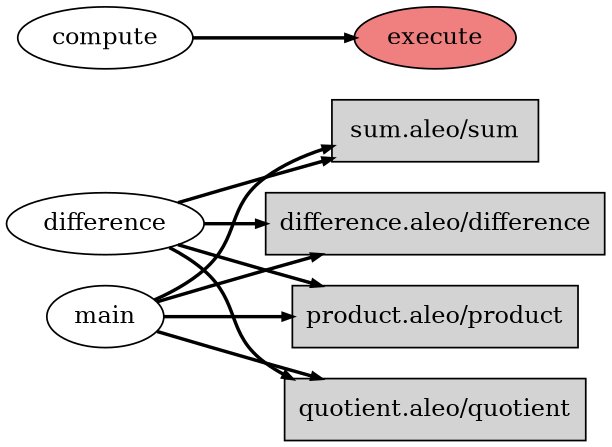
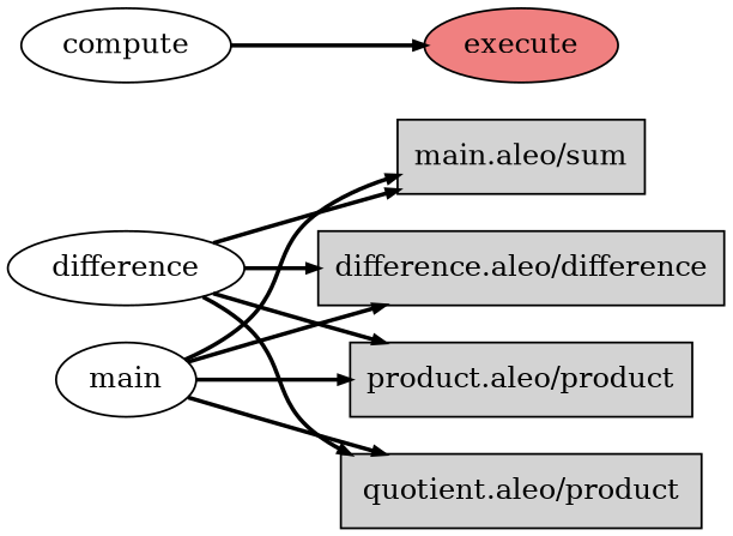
  digraph {
    fontname="DejaVu Serif"
    fontsize=20
    newrank=true
    rankdir=LR
    node [fontname="DejaVu Serif" pencolor="#00000044" shape=oval style=filled]
    edge [arrowsize=0.5 fontname="DejaVu Serif" labeldistance=3 labelfontcolor="#00000080" penwidth=2]
    n1 [fillcolor=white label=difference style=solid]
    "product.aleo/product" [shape="rect, plaintext"]
-   "quotient.aleo/quotient" [shape="rect, plaintext"]
-   "sum.aleo/sum" [shape="rect, plaintext"]
+   "quotient.aleo/quotient" [shape="rect, plaintext" label="quotient.aleo/product"]
+   "sum.aleo/sum" [shape="rect, plaintext" label="main.aleo/sum"]
    "difference.aleo/difference" [shape="rect, plaintext"]
    n6 [fillcolor=lightcoral label=execute]
    n7 [fillcolor=white label=compute style=solid]
    n8 [fillcolor=white label=main style=solid]
    n1 -> "product.aleo/product"
    n1 -> "quotient.aleo/quotient"
    n1 -> "sum.aleo/sum"
    n1 -> "difference.aleo/difference"
    n7 -> n6
    n8 -> "product.aleo/product"
    n8 -> "quotient.aleo/quotient"
    n8 -> "sum.aleo/sum"
    n8 -> "difference.aleo/difference"
  }
